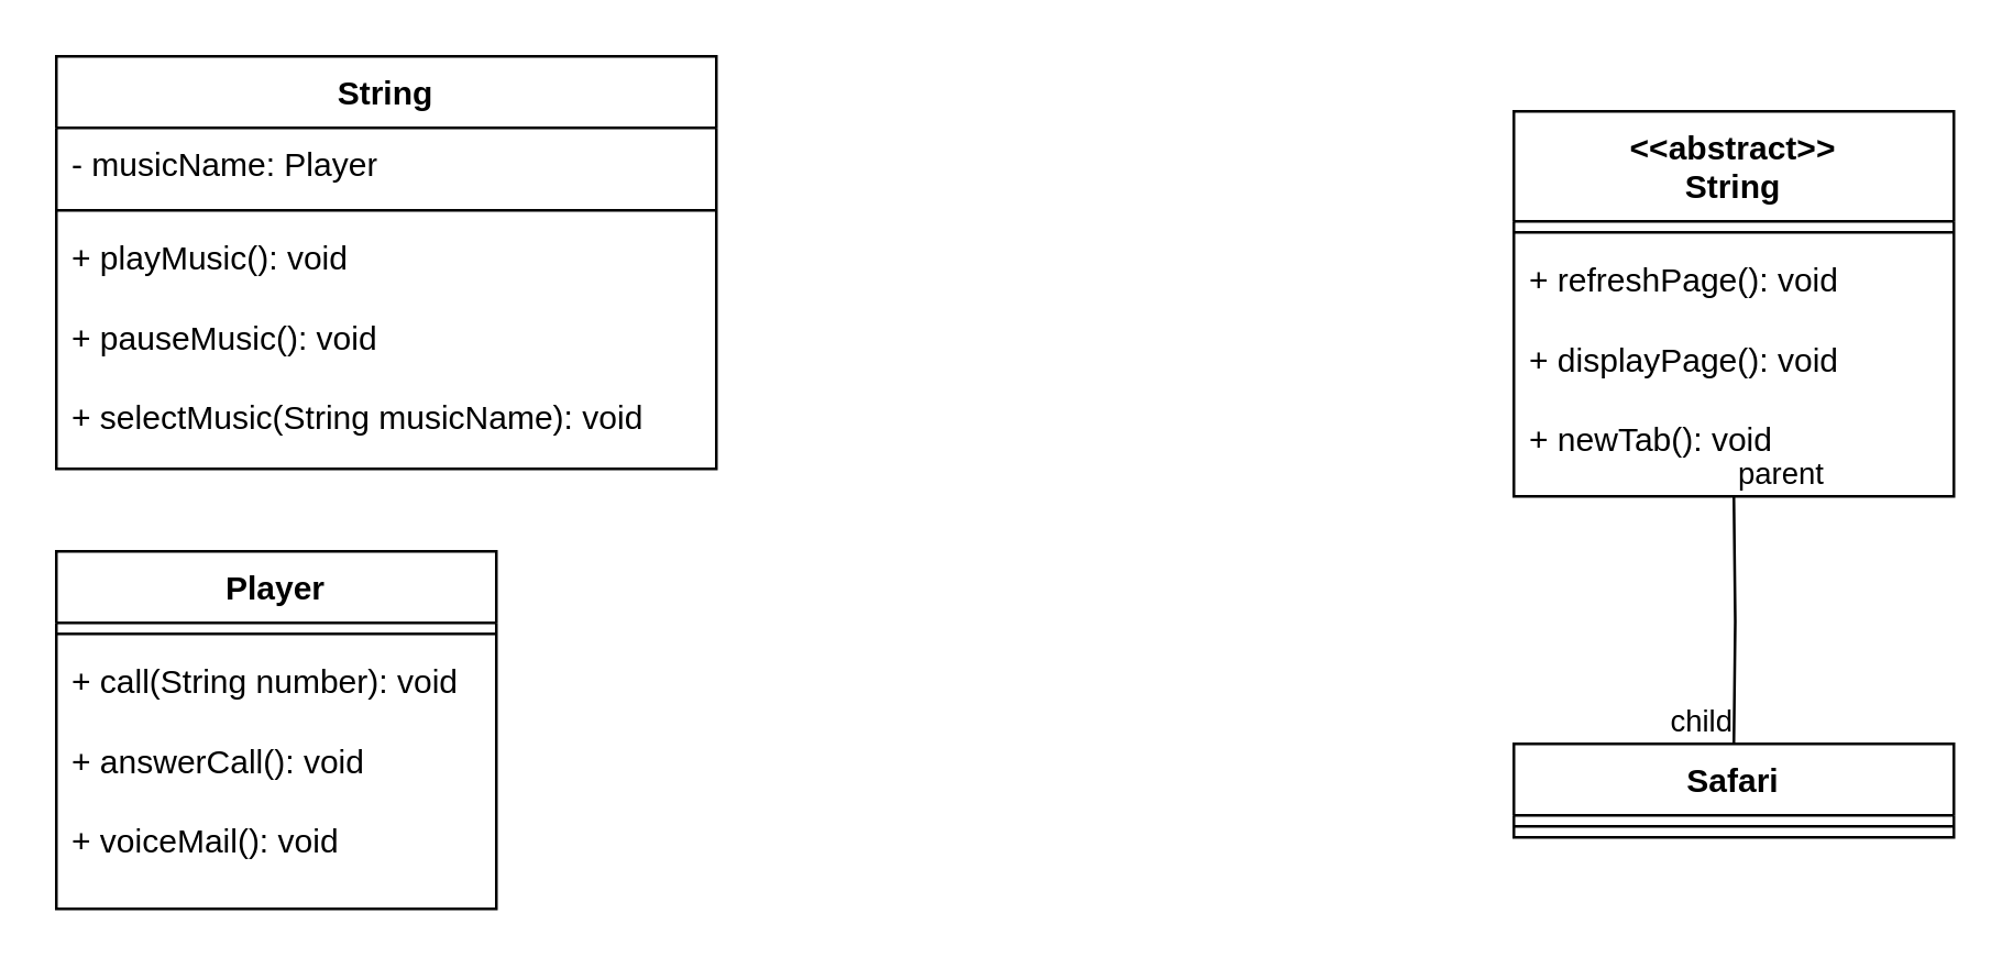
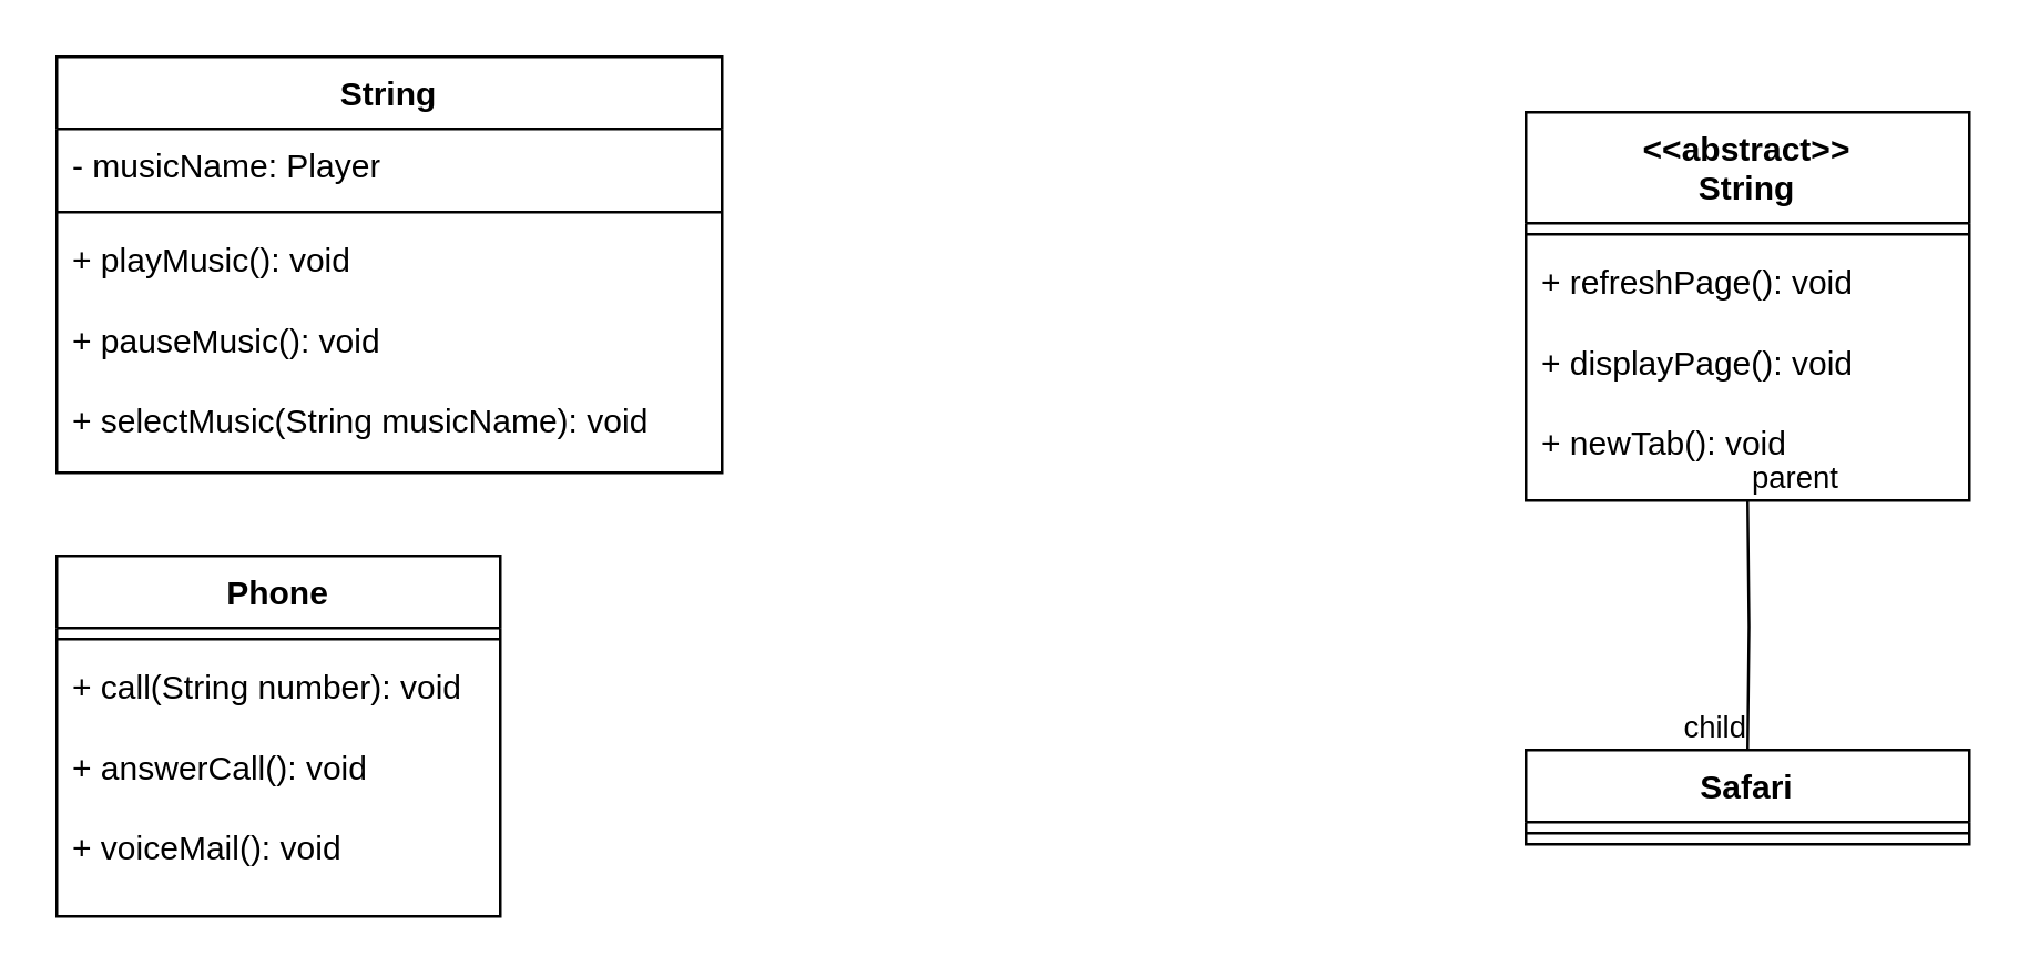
  <mxCell id="0" />
  <mxCell id="1" parent="0" />
  <mxCell id="2" value="&amp;lt;&amp;lt;abstract&amp;gt;&amp;gt;&lt;br&gt;String" style="swimlane;fontStyle=1;align=center;verticalAlign=top;childLayout=stackLayout;horizontal=1;startSize=40;horizontalStack=0;resizeParent=1;resizeParentMax=0;resizeLast=0;collapsible=1;marginBottom=0;whiteSpace=wrap;html=1;" vertex="1" parent="1"><mxGeometry x="550" y="40" width="160" height="140" as="geometry" /></mxCell>
  <mxCell id="3" value="" style="line;strokeWidth=1;fillColor=none;align=left;verticalAlign=middle;spacingTop=-1;spacingLeft=3;spacingRight=3;rotatable=0;labelPosition=right;points=[];portConstraint=eastwest;strokeColor=inherit;" vertex="1" parent="2"><mxGeometry y="40" width="160" height="8" as="geometry" /></mxCell>
  <mxCell id="4" value="+ refreshPage(): void&lt;br&gt;&lt;br&gt;+ displayPage(): void&lt;br&gt;&lt;br&gt;+ newTab(): void" style="text;strokeColor=none;fillColor=none;align=left;verticalAlign=top;spacingLeft=4;spacingRight=4;overflow=hidden;rotatable=0;points=[[0,0.5],[1,0.5]];portConstraint=eastwest;whiteSpace=wrap;html=1;" vertex="1" parent="2"><mxGeometry y="48" width="160" height="92" as="geometry" /></mxCell>
  <mxCell id="5" value="" style="endArrow=none;html=1;edgeStyle=orthogonalEdgeStyle;rounded=0;entryX=0.5;entryY=0;entryDx=0;entryDy=0;" edge="1" parent="1" target="8"><mxGeometry relative="1" as="geometry"><mxPoint x="630" y="180" as="sourcePoint" /><mxPoint x="250" y="410" as="targetPoint" /></mxGeometry></mxCell>
  <mxCell id="6" value="parent" style="edgeLabel;resizable=0;html=1;align=left;verticalAlign=bottom;" connectable="0" vertex="1" parent="5"><mxGeometry x="-1" relative="1" as="geometry" /></mxCell>
  <mxCell id="7" value="child" style="edgeLabel;resizable=0;html=1;align=right;verticalAlign=bottom;" connectable="0" vertex="1" parent="5"><mxGeometry x="1" relative="1" as="geometry" /></mxCell>
  <mxCell id="8" value="Safari" style="swimlane;fontStyle=1;align=center;verticalAlign=top;childLayout=stackLayout;horizontal=1;startSize=26;horizontalStack=0;resizeParent=1;resizeParentMax=0;resizeLast=0;collapsible=1;marginBottom=0;whiteSpace=wrap;html=1;" vertex="1" parent="1"><mxGeometry x="550" y="270" width="160" height="34" as="geometry" /></mxCell>
  <mxCell id="9" value="" style="line;strokeWidth=1;fillColor=none;align=left;verticalAlign=middle;spacingTop=-1;spacingLeft=3;spacingRight=3;rotatable=0;labelPosition=right;points=[];portConstraint=eastwest;strokeColor=inherit;" vertex="1" parent="8"><mxGeometry y="26" width="160" height="8" as="geometry" /></mxCell>
- <mxCell id="10" value="Player" style="swimlane;fontStyle=1;align=center;verticalAlign=top;childLayout=stackLayout;horizontal=1;startSize=26;horizontalStack=0;resizeParent=1;resizeParentMax=0;resizeLast=0;collapsible=1;marginBottom=0;whiteSpace=wrap;html=1;" vertex="1" parent="1"><mxGeometry x="20" y="200" width="160" height="130" as="geometry" /></mxCell>
+ <mxCell id="10" value="Phone" style="swimlane;fontStyle=1;align=center;verticalAlign=top;childLayout=stackLayout;horizontal=1;startSize=26;horizontalStack=0;resizeParent=1;resizeParentMax=0;resizeLast=0;collapsible=1;marginBottom=0;whiteSpace=wrap;html=1;" vertex="1" parent="1"><mxGeometry x="20" y="200" width="160" height="130" as="geometry" /></mxCell>
  <mxCell id="11" value="" style="line;strokeWidth=1;fillColor=none;align=left;verticalAlign=middle;spacingTop=-1;spacingLeft=3;spacingRight=3;rotatable=0;labelPosition=right;points=[];portConstraint=eastwest;strokeColor=inherit;" vertex="1" parent="10"><mxGeometry y="26" width="160" height="8" as="geometry" /></mxCell>
  <mxCell id="12" value="+ call(String number): void&lt;br&gt;&lt;br&gt;+ answerCall(): void&lt;br&gt;&lt;br&gt;+ voiceMail(): void" style="text;strokeColor=none;fillColor=none;align=left;verticalAlign=top;spacingLeft=4;spacingRight=4;overflow=hidden;rotatable=0;points=[[0,0.5],[1,0.5]];portConstraint=eastwest;whiteSpace=wrap;html=1;" vertex="1" parent="10"><mxGeometry y="34" width="160" height="96" as="geometry" /></mxCell>
  <mxCell id="13" value="String" style="swimlane;fontStyle=1;align=center;verticalAlign=top;childLayout=stackLayout;horizontal=1;startSize=26;horizontalStack=0;resizeParent=1;resizeParentMax=0;resizeLast=0;collapsible=1;marginBottom=0;whiteSpace=wrap;html=1;" vertex="1" parent="1"><mxGeometry x="20" y="20" width="240" height="150" as="geometry" /></mxCell>
  <mxCell id="14" value="- musicName: Player" style="text;strokeColor=none;fillColor=none;align=left;verticalAlign=top;spacingLeft=4;spacingRight=4;overflow=hidden;rotatable=0;points=[[0,0.5],[1,0.5]];portConstraint=eastwest;whiteSpace=wrap;html=1;" vertex="1" parent="13"><mxGeometry y="26" width="240" height="26" as="geometry" /></mxCell>
  <mxCell id="15" value="" style="line;strokeWidth=1;fillColor=none;align=left;verticalAlign=middle;spacingTop=-1;spacingLeft=3;spacingRight=3;rotatable=0;labelPosition=right;points=[];portConstraint=eastwest;strokeColor=inherit;" vertex="1" parent="13"><mxGeometry y="52" width="240" height="8" as="geometry" /></mxCell>
  <mxCell id="16" value="+ playMusic(): void&lt;br style=&quot;border-color: var(--border-color);&quot;&gt;&lt;br style=&quot;border-color: var(--border-color);&quot;&gt;+ pauseMusic(): void&lt;br style=&quot;border-color: var(--border-color);&quot;&gt;&lt;br style=&quot;border-color: var(--border-color);&quot;&gt;+ selectMusic(String musicName): void" style="text;strokeColor=none;fillColor=none;align=left;verticalAlign=top;spacingLeft=4;spacingRight=4;overflow=hidden;rotatable=0;points=[[0,0.5],[1,0.5]];portConstraint=eastwest;whiteSpace=wrap;html=1;" vertex="1" parent="13"><mxGeometry y="60" width="240" height="90" as="geometry" /></mxCell>
